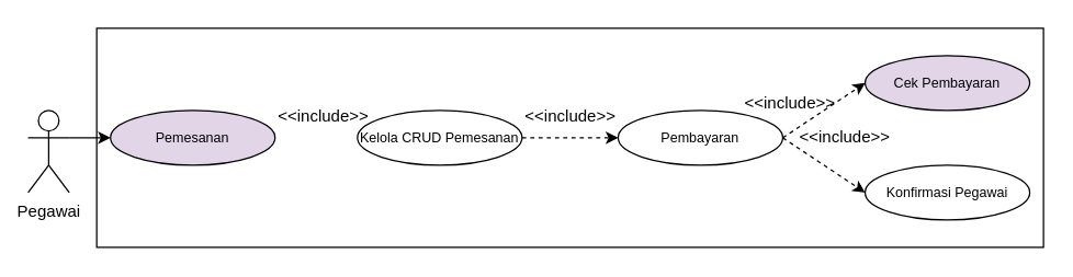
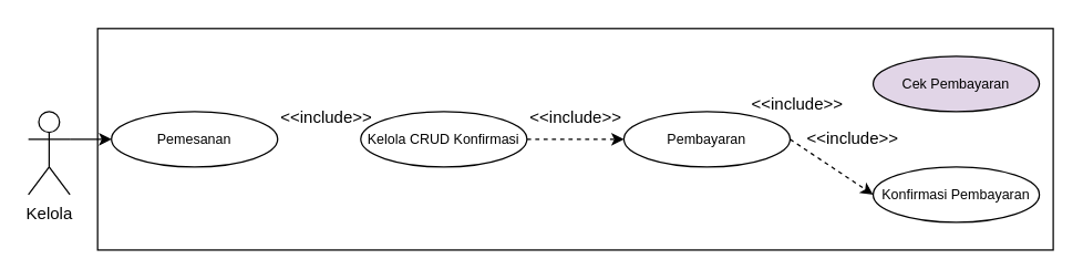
  <mxCell id="0" />
  <mxCell id="1" parent="0" />
  <mxCell id="2" value="" style="rounded=0;whiteSpace=wrap;html=1;" vertex="1" parent="1"><mxGeometry x="70" y="20" width="690" height="160" as="geometry" /></mxCell>
  <mxCell id="3" value="&lt;font style=&quot;font-size: 10px;&quot;&gt;Pembayaran&lt;/font&gt;" style="ellipse;whiteSpace=wrap;html=1;" parent="1" vertex="1"><mxGeometry x="450" y="80" width="120" height="40" as="geometry" /></mxCell>
- <mxCell id="4" value="&lt;font style=&quot;font-size: 10px;&quot;&gt;Pemesanan&lt;/font&gt;" style="ellipse;whiteSpace=wrap;html=1;fillColor=#e1d5e7;" parent="1" vertex="1"><mxGeometry x="80" y="80" width="120" height="40" as="geometry" /></mxCell>
- <mxCell id="5" value="&lt;font style=&quot;font-size: 10px;&quot;&gt;Kelola CRUD Pemesanan&lt;/font&gt;" style="ellipse;whiteSpace=wrap;html=1;" parent="1" vertex="1"><mxGeometry x="260" y="80" width="120" height="40" as="geometry" /></mxCell>
+ <mxCell id="4" value="&lt;font style=&quot;font-size: 10px;&quot;&gt;Pemesanan&lt;/font&gt;" style="ellipse;whiteSpace=wrap;html=1;" parent="1" vertex="1"><mxGeometry x="80" y="80" width="120" height="40" as="geometry" /></mxCell>
+ <mxCell id="5" value="&lt;font style=&quot;font-size: 10px;&quot;&gt;Kelola CRUD Konfirmasi&lt;/font&gt;" style="ellipse;whiteSpace=wrap;html=1;" parent="1" vertex="1"><mxGeometry x="260" y="80" width="120" height="40" as="geometry" /></mxCell>
  <mxCell id="6" value="&lt;font style=&quot;font-size: 10px;&quot;&gt;Cek Pembayaran&lt;/font&gt;" style="ellipse;whiteSpace=wrap;html=1;fillColor=#e1d5e7;" parent="1" vertex="1"><mxGeometry x="630" y="40" width="120" height="40" as="geometry" /></mxCell>
- <mxCell id="7" value="&lt;font style=&quot;font-size: 10px;&quot;&gt;Konfirmasi Pegawai&lt;/font&gt;" style="ellipse;whiteSpace=wrap;html=1;" parent="1" vertex="1"><mxGeometry x="630" y="120" width="120" height="40" as="geometry" /></mxCell>
+ <mxCell id="7" value="&lt;font style=&quot;font-size: 10px;&quot;&gt;Konfirmasi Pembayaran&lt;/font&gt;" style="ellipse;whiteSpace=wrap;html=1;" parent="1" vertex="1"><mxGeometry x="630" y="120" width="120" height="40" as="geometry" /></mxCell>
  <mxCell id="8" value="&amp;lt;&amp;lt;include&amp;gt;&amp;gt;" style="text;html=1;align=center;verticalAlign=middle;resizable=0;points=[];autosize=1;strokeColor=none;fillColor=none;" parent="1" vertex="1"><mxGeometry x="190" y="70" width="90" height="30" as="geometry" /></mxCell>
  <mxCell id="9" value="&amp;lt;&amp;lt;include&amp;gt;&amp;gt;" style="text;html=1;align=center;verticalAlign=middle;resizable=0;points=[];autosize=1;strokeColor=none;fillColor=none;" parent="1" vertex="1"><mxGeometry x="370" y="70" width="90" height="30" as="geometry" /></mxCell>
  <mxCell id="10" value="" style="endArrow=classic;html=1;rounded=0;entryX=0;entryY=0.5;entryDx=0;entryDy=0;exitX=1;exitY=0.5;exitDx=0;exitDy=0;dashed=1;" parent="1" source="5" target="3" edge="1"><mxGeometry width="50" height="50" relative="1" as="geometry"><mxPoint x="430" y="100" as="sourcePoint" /><mxPoint x="480" y="50" as="targetPoint" /></mxGeometry></mxCell>
- <mxCell id="11" value="" style="endArrow=classic;html=1;rounded=0;entryX=0;entryY=0.5;entryDx=0;entryDy=0;exitX=1;exitY=0.5;exitDx=0;exitDy=0;dashed=1;" parent="1" source="3" target="6" edge="1"><mxGeometry width="50" height="50" relative="1" as="geometry"><mxPoint x="610" y="100" as="sourcePoint" /><mxPoint x="670" y="100" as="targetPoint" /></mxGeometry></mxCell>
  <mxCell id="12" value="" style="endArrow=classic;html=1;rounded=0;entryX=0;entryY=0.5;entryDx=0;entryDy=0;exitX=1;exitY=0.5;exitDx=0;exitDy=0;dashed=1;" parent="1" source="3" target="7" edge="1"><mxGeometry width="50" height="50" relative="1" as="geometry"><mxPoint x="620" y="110" as="sourcePoint" /><mxPoint x="670" y="80" as="targetPoint" /></mxGeometry></mxCell>
  <mxCell id="13" value="&amp;lt;&amp;lt;include&amp;gt;&amp;gt;" style="text;html=1;align=center;verticalAlign=middle;resizable=0;points=[];autosize=1;strokeColor=none;fillColor=none;" parent="1" vertex="1"><mxGeometry x="530" y="60" width="90" height="30" as="geometry" /></mxCell>
  <mxCell id="14" value="&amp;lt;&amp;lt;include&amp;gt;&amp;gt;" style="text;html=1;align=center;verticalAlign=middle;resizable=0;points=[];autosize=1;strokeColor=none;fillColor=none;" parent="1" vertex="1"><mxGeometry x="570" y="85" width="90" height="30" as="geometry" /></mxCell>
- <mxCell id="15" value="Pegawai" style="shape=umlActor;verticalLabelPosition=bottom;verticalAlign=top;html=1;outlineConnect=0;" parent="1" vertex="1"><mxGeometry x="20" y="80" width="30" height="60" as="geometry" /></mxCell>
+ <mxCell id="15" value="Kelola" style="shape=umlActor;verticalLabelPosition=bottom;verticalAlign=top;html=1;outlineConnect=0;" parent="1" vertex="1"><mxGeometry x="20" y="80" width="30" height="60" as="geometry" /></mxCell>
  <mxCell id="16" value="" style="endArrow=classic;html=1;rounded=0;entryX=0;entryY=0.5;entryDx=0;entryDy=0;" parent="1" target="4" edge="1"><mxGeometry width="50" height="50" relative="1" as="geometry"><mxPoint x="50" y="100" as="sourcePoint" /><mxPoint x="100" y="50" as="targetPoint" /></mxGeometry></mxCell>
